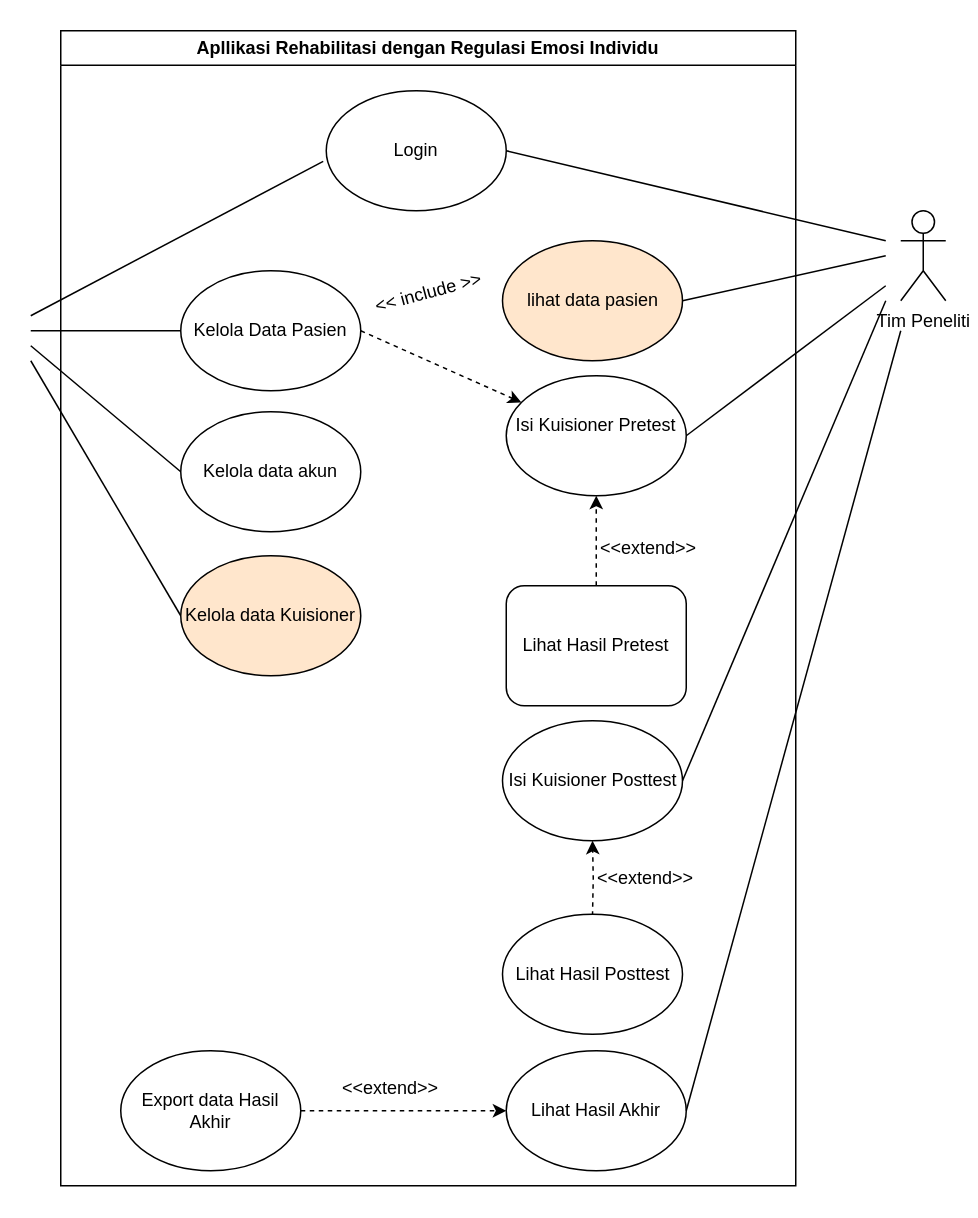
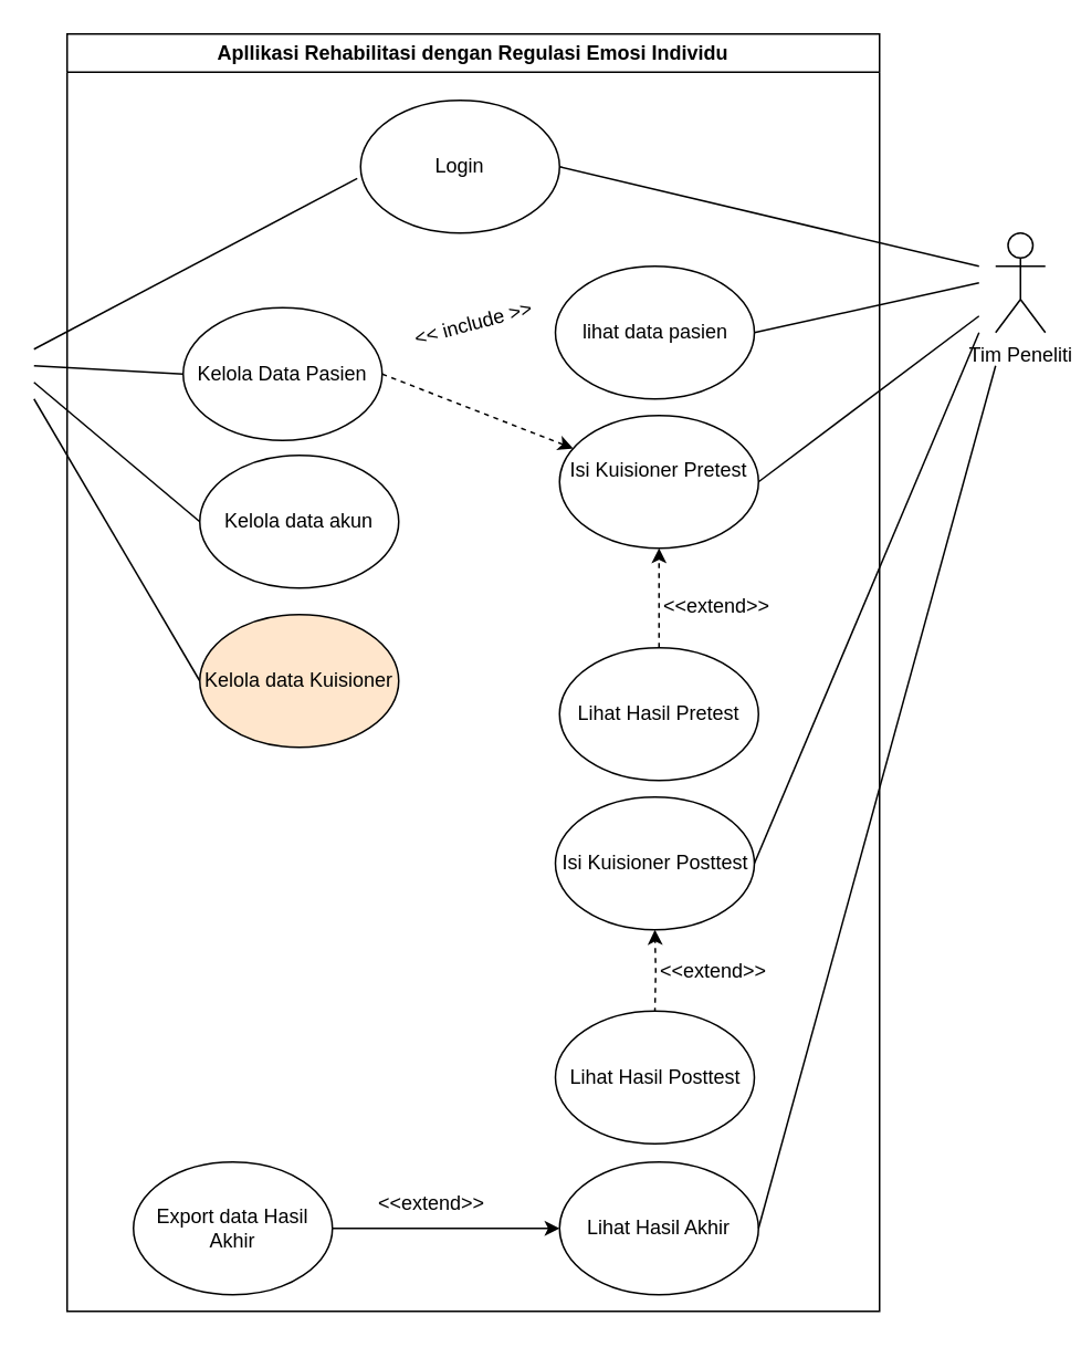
  <mxCell id="0" />
  <mxCell id="1" parent="0" />
  <mxCell id="2" value="" style="endArrow=none;html=1;rounded=0;entryX=0;entryY=0.5;entryDx=0;entryDy=0;" parent="1" target="11" edge="1"><mxGeometry width="50" height="50" relative="1" as="geometry"><mxPoint x="20" y="220" as="sourcePoint" /><mxPoint x="120" y="230" as="targetPoint" /></mxGeometry></mxCell>
  <mxCell id="3" value="" style="endArrow=none;html=1;rounded=0;entryX=0;entryY=0.5;entryDx=0;entryDy=0;" parent="1" target="22" edge="1"><mxGeometry width="50" height="50" relative="1" as="geometry"><mxPoint x="20" y="230" as="sourcePoint" /><mxPoint x="250" y="289" as="targetPoint" /></mxGeometry></mxCell>
  <mxCell id="4" value="" style="endArrow=none;html=1;rounded=0;entryX=0;entryY=0.5;entryDx=0;entryDy=0;" parent="1" target="21" edge="1"><mxGeometry width="50" height="50" relative="1" as="geometry"><mxPoint x="20" y="240" as="sourcePoint" /><mxPoint x="110" y="450" as="targetPoint" /></mxGeometry></mxCell>
  <mxCell id="5" value="Tim Peneliti&lt;div&gt;&lt;br&gt;&lt;/div&gt;" style="shape=umlActor;verticalLabelPosition=bottom;verticalAlign=top;html=1;outlineConnect=0;" parent="1" vertex="1"><mxGeometry x="600" y="140" width="30" height="60" as="geometry" /></mxCell>
  <mxCell id="6" value="Apllikasi Rehabilitasi dengan Regulasi Emosi Individu" style="swimlane;whiteSpace=wrap;html=1;" parent="1" vertex="1"><mxGeometry x="40" y="20" width="490" height="770" as="geometry" /></mxCell>
  <mxCell id="7" value="Export data Hasil Akhir" style="ellipse;whiteSpace=wrap;html=1;" parent="6" vertex="1"><mxGeometry x="40" y="680" width="120" height="80" as="geometry" /></mxCell>
  <mxCell id="8" value="&amp;lt;&amp;lt;extend&amp;gt;&amp;gt;" style="text;html=1;align=center;verticalAlign=middle;whiteSpace=wrap;rounded=0;" parent="6" vertex="1"><mxGeometry x="190" y="690" width="60" height="30" as="geometry" /></mxCell>
- <mxCell id="9" value="lihat data pasien" style="ellipse;whiteSpace=wrap;html=1;fillColor=#ffe6cc;" parent="6" vertex="1"><mxGeometry x="294.5" y="140" width="120" height="80" as="geometry" /></mxCell>
+ <mxCell id="9" value="lihat data pasien" style="ellipse;whiteSpace=wrap;html=1;" parent="6" vertex="1"><mxGeometry x="294.5" y="140" width="120" height="80" as="geometry" /></mxCell>
  <mxCell id="10" style="rounded=0;orthogonalLoop=1;jettySize=auto;html=1;exitX=1;exitY=0.5;exitDx=0;exitDy=0;dashed=1;" edge="1" parent="6" source="11" target="13"><mxGeometry relative="1" as="geometry" /></mxCell>
- <mxCell id="11" value="Kelola Data Pasien" style="ellipse;whiteSpace=wrap;html=1;" parent="6" vertex="1"><mxGeometry x="80" y="160" width="120" height="80" as="geometry" /></mxCell>
+ <mxCell id="11" value="Kelola Data Pasien" style="ellipse;whiteSpace=wrap;html=1;" parent="6" vertex="1"><mxGeometry x="70" y="165" width="120" height="80" as="geometry" /></mxCell>
  <mxCell id="12" value="Login" style="ellipse;whiteSpace=wrap;html=1;" parent="6" vertex="1"><mxGeometry x="177" y="40" width="120" height="80" as="geometry" /></mxCell>
  <mxCell id="13" value="&#10;Isi Kuisioner Pretest&#10;&#10;" style="ellipse;whiteSpace=wrap;html=1;" parent="6" vertex="1"><mxGeometry x="297" y="230" width="120" height="80" as="geometry" /></mxCell>
  <mxCell id="14" style="edgeStyle=orthogonalEdgeStyle;rounded=0;orthogonalLoop=1;jettySize=auto;html=1;exitX=0.5;exitY=0;exitDx=0;exitDy=0;entryX=0.5;entryY=1;entryDx=0;entryDy=0;dashed=1;" parent="6" source="15" target="13" edge="1"><mxGeometry relative="1" as="geometry" /></mxCell>
- <mxCell id="15" value="Lihat Hasil Pretest" style="whiteSpace=wrap;html=1;rounded=1;" parent="6" vertex="1"><mxGeometry x="297" y="370" width="120" height="80" as="geometry" /></mxCell>
+ <mxCell id="15" value="Lihat Hasil Pretest" style="ellipse;whiteSpace=wrap;html=1;" parent="6" vertex="1"><mxGeometry x="297" y="370" width="120" height="80" as="geometry" /></mxCell>
  <mxCell id="16" value="&amp;lt;&amp;lt;extend&amp;gt;&amp;gt;" style="text;html=1;align=center;verticalAlign=middle;whiteSpace=wrap;rounded=0;" parent="6" vertex="1"><mxGeometry x="362" y="330" width="60" height="30" as="geometry" /></mxCell>
  <mxCell id="17" value="Isi Kuisioner Posttest" style="ellipse;whiteSpace=wrap;html=1;" parent="6" vertex="1"><mxGeometry x="294.5" y="460" width="120" height="80" as="geometry" /></mxCell>
  <mxCell id="18" style="edgeStyle=orthogonalEdgeStyle;rounded=0;orthogonalLoop=1;jettySize=auto;html=1;exitX=0.5;exitY=0;exitDx=0;exitDy=0;entryX=0.5;entryY=1;entryDx=0;entryDy=0;dashed=1;" parent="6" target="17" edge="1"><mxGeometry relative="1" as="geometry"><mxPoint x="354.5" y="590" as="sourcePoint" /></mxGeometry></mxCell>
  <mxCell id="19" value="Lihat Hasil Posttest" style="ellipse;whiteSpace=wrap;html=1;" parent="6" vertex="1"><mxGeometry x="294.5" y="589" width="120" height="80" as="geometry" /></mxCell>
  <mxCell id="20" value="&amp;lt;&amp;lt;extend&amp;gt;&amp;gt;" style="text;html=1;align=center;verticalAlign=middle;whiteSpace=wrap;rounded=0;" parent="6" vertex="1"><mxGeometry x="359.5" y="550" width="60" height="30" as="geometry" /></mxCell>
  <mxCell id="21" value="Kelola data Kuisioner" style="ellipse;whiteSpace=wrap;html=1;fillColor=#ffe6cc;" parent="6" vertex="1"><mxGeometry x="80" y="350" width="120" height="80" as="geometry" /></mxCell>
  <mxCell id="22" value="Kelola data akun" style="ellipse;whiteSpace=wrap;html=1;" parent="6" vertex="1"><mxGeometry x="80" y="254" width="120" height="80" as="geometry" /></mxCell>
  <mxCell id="23" value="&amp;lt;&amp;lt; include &amp;gt;&amp;gt;" style="text;html=1;align=center;verticalAlign=middle;whiteSpace=wrap;rounded=0;rotation=-15;" vertex="1" parent="6"><mxGeometry x="207.5" y="160" width="75" height="30" as="geometry" /></mxCell>
  <mxCell id="24" value="Lihat Hasil Akhir" style="ellipse;whiteSpace=wrap;html=1;" parent="6" vertex="1"><mxGeometry x="297" y="680" width="120" height="80" as="geometry" /></mxCell>
- <mxCell id="25" style="rounded=0;orthogonalLoop=1;jettySize=auto;html=1;exitX=1;exitY=0.5;exitDx=0;exitDy=0;entryX=0;entryY=0.5;entryDx=0;entryDy=0;dashed=1;" parent="6" source="7" target="24" edge="1"><mxGeometry relative="1" as="geometry" /></mxCell>
+ <mxCell id="25" style="rounded=0;orthogonalLoop=1;jettySize=auto;html=1;exitX=1;exitY=0.5;exitDx=0;exitDy=0;entryX=0;entryY=0.5;entryDx=0;entryDy=0;dashed=0;" parent="6" source="7" target="24" edge="1"><mxGeometry relative="1" as="geometry" /></mxCell>
  <mxCell id="26" value="" style="endArrow=none;html=1;rounded=0;entryX=1;entryY=0.5;entryDx=0;entryDy=0;" edge="1" parent="1" target="13"><mxGeometry width="50" height="50" relative="1" as="geometry"><mxPoint x="590" y="190" as="sourcePoint" /><mxPoint x="420" y="419" as="targetPoint" /></mxGeometry></mxCell>
  <mxCell id="27" value="" style="endArrow=none;html=1;rounded=0;entryX=-0.017;entryY=0.588;entryDx=0;entryDy=0;entryPerimeter=0;" edge="1" parent="1" target="12"><mxGeometry width="50" height="50" relative="1" as="geometry"><mxPoint x="20" y="210" as="sourcePoint" /><mxPoint x="350" y="220" as="targetPoint" /></mxGeometry></mxCell>
  <mxCell id="28" value="" style="endArrow=none;html=1;rounded=0;entryX=1;entryY=0.5;entryDx=0;entryDy=0;" edge="1" parent="1" target="12"><mxGeometry width="50" height="50" relative="1" as="geometry"><mxPoint x="590" y="160" as="sourcePoint" /><mxPoint x="510" y="360" as="targetPoint" /></mxGeometry></mxCell>
  <mxCell id="29" value="" style="endArrow=none;html=1;rounded=0;entryX=1;entryY=0.5;entryDx=0;entryDy=0;" edge="1" parent="1" target="9"><mxGeometry width="50" height="50" relative="1" as="geometry"><mxPoint x="590" y="170" as="sourcePoint" /><mxPoint x="520" y="310" as="targetPoint" /></mxGeometry></mxCell>
  <mxCell id="30" value="" style="endArrow=none;html=1;rounded=0;entryX=1;entryY=0.5;entryDx=0;entryDy=0;" edge="1" parent="1" target="17"><mxGeometry width="50" height="50" relative="1" as="geometry"><mxPoint x="590" y="200" as="sourcePoint" /><mxPoint x="480" y="140" as="targetPoint" /></mxGeometry></mxCell>
  <mxCell id="31" value="" style="endArrow=none;html=1;rounded=0;entryX=1;entryY=0.5;entryDx=0;entryDy=0;" edge="1" parent="1" target="24"><mxGeometry width="50" height="50" relative="1" as="geometry"><mxPoint x="600" y="220" as="sourcePoint" /><mxPoint x="620" y="500" as="targetPoint" /></mxGeometry></mxCell>
